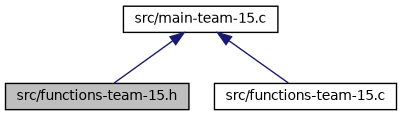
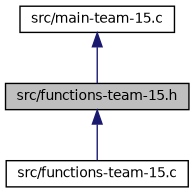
  digraph {
    node [color=black fillcolor=white fontname=Helvetica fontsize=10 shape=record style=filled]
    edge [color=midnightblue dir=back fontname=Helvetica fontsize=10 labelfontname=Helvetica labelfontsize=10 style=solid]
    n1 [fillcolor=grey75 fontcolor=black height=0.2 label="src/functions-team-15.h" width=0.4]
    n2 [height=0.2 label="src/functions-team-15.c" width=0.4]
    n3 [height=0.2 label="src/main-team-15.c" width=0.4]
-   n3 -> n2
+   n1 -> n2
    n3 -> n1
  }
